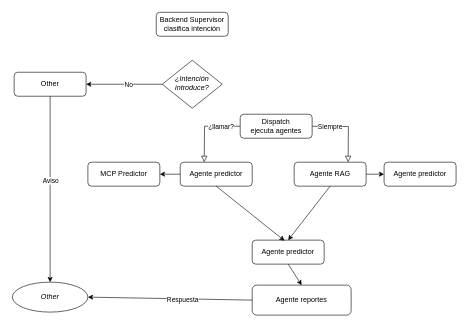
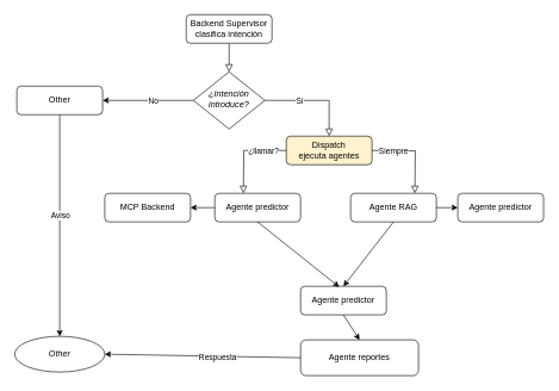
  <mxCell id="0" />
  <mxCell id="1" parent="0" />
+ <mxCell id="2" value="" style="rounded=0;html=1;jettySize=auto;orthogonalLoop=1;fontSize=11;endArrow=block;endFill=0;endSize=8;strokeWidth=1;shadow=0;labelBackgroundColor=none;edgeStyle=orthogonalEdgeStyle;" parent="1" source="3" target="6" edge="1"><mxGeometry relative="1" as="geometry" /></mxCell>
  <mxCell id="3" value="Backend Supervisor clasifica intención" style="rounded=1;whiteSpace=wrap;html=1;fontSize=12;glass=0;strokeWidth=1;shadow=0;" parent="1" vertex="1"><mxGeometry x="260" y="20" width="120" height="40" as="geometry" /></mxCell>
+ <mxCell id="4" value="" style="edgeStyle=orthogonalEdgeStyle;rounded=0;html=1;jettySize=auto;orthogonalLoop=1;fontSize=11;endArrow=block;endFill=0;endSize=8;strokeWidth=1;shadow=0;labelBackgroundColor=none;" parent="1" source="6" target="7" edge="1"><mxGeometry x="-0.053" relative="1" as="geometry"><mxPoint as="offset" /></mxGeometry></mxCell>
+ <mxCell id="5" value="Sí" style="edgeLabel;html=1;align=center;verticalAlign=middle;resizable=0;points=[];" vertex="1" connectable="0" parent="4"><mxGeometry x="-0.316" y="-4" relative="1" as="geometry"><mxPoint y="-4" as="offset" /></mxGeometry></mxCell>
  <mxCell id="6" value="&lt;em data-end=&quot;1314&quot; data-start=&quot;1291&quot;&gt;¿Intención introduce?&lt;/em&gt;" style="rhombus;whiteSpace=wrap;html=1;shadow=0;fontFamily=Helvetica;fontSize=12;align=center;strokeWidth=1;spacing=6;spacingTop=-4;" parent="1" vertex="1"><mxGeometry x="270" y="100" width="100" height="80" as="geometry" /></mxCell>
- <mxCell id="7" value="&lt;div&gt;Dispatch&lt;/div&gt;ejecuta agentes" style="rounded=1;whiteSpace=wrap;html=1;fontSize=12;glass=0;strokeWidth=1;shadow=0;" parent="1" vertex="1"><mxGeometry x="400" y="190" width="120" height="40" as="geometry" /></mxCell>
+ <mxCell id="7" value="&lt;div&gt;Dispatch&lt;/div&gt;ejecuta agentes" style="rounded=1;whiteSpace=wrap;html=1;fontSize=12;glass=0;strokeWidth=1;shadow=0;fillColor=#fff2cc;" parent="1" vertex="1"><mxGeometry x="400" y="190" width="120" height="40" as="geometry" /></mxCell>
  <mxCell id="8" value="" style="endArrow=classic;html=1;rounded=0;exitX=0;exitY=0.5;exitDx=0;exitDy=0;entryX=1;entryY=0.5;entryDx=0;entryDy=0;" edge="1" parent="1" source="6" target="11"><mxGeometry width="50" height="50" relative="1" as="geometry"><mxPoint x="350" y="230" as="sourcePoint" /><mxPoint x="190" y="140" as="targetPoint" /></mxGeometry></mxCell>
  <mxCell id="9" value="No" style="edgeLabel;html=1;align=center;verticalAlign=middle;resizable=0;points=[];" vertex="1" connectable="0" parent="8"><mxGeometry x="-0.1" relative="1" as="geometry"><mxPoint as="offset" /></mxGeometry></mxCell>
  <mxCell id="10" value="&lt;em&gt;Other&lt;/em&gt;" style="ellipse;whiteSpace=wrap;html=1;" vertex="1" parent="1"><mxGeometry x="20" y="470" width="126" height="50" as="geometry" /></mxCell>
  <mxCell id="11" value="Other" style="rounded=1;whiteSpace=wrap;html=1;fontSize=12;glass=0;strokeWidth=1;shadow=0;" vertex="1" parent="1"><mxGeometry x="23" y="120" width="120" height="40" as="geometry" /></mxCell>
  <mxCell id="12" value="" style="endArrow=classic;html=1;rounded=0;exitX=0.5;exitY=1;exitDx=0;exitDy=0;entryX=0.5;entryY=0;entryDx=0;entryDy=0;" edge="1" parent="1" source="11" target="10"><mxGeometry width="50" height="50" relative="1" as="geometry"><mxPoint x="193" y="190" as="sourcePoint" /><mxPoint x="113" y="190" as="targetPoint" /></mxGeometry></mxCell>
  <mxCell id="13" value="&lt;div&gt;Aviso&lt;/div&gt;" style="edgeLabel;html=1;align=center;verticalAlign=middle;resizable=0;points=[];" vertex="1" connectable="0" parent="12"><mxGeometry x="-0.1" relative="1" as="geometry"><mxPoint as="offset" /></mxGeometry></mxCell>
  <mxCell id="14" value="Agente predictor" style="rounded=1;whiteSpace=wrap;html=1;fontSize=12;glass=0;strokeWidth=1;shadow=0;" vertex="1" parent="1"><mxGeometry x="300" y="270" width="120" height="40" as="geometry" /></mxCell>
  <mxCell id="15" value="Agente RAG" style="rounded=1;whiteSpace=wrap;html=1;fontSize=12;glass=0;strokeWidth=1;shadow=0;" vertex="1" parent="1"><mxGeometry x="490" y="270" width="120" height="40" as="geometry" /></mxCell>
  <mxCell id="16" value="Agente predictor" style="rounded=1;whiteSpace=wrap;html=1;fontSize=12;glass=0;strokeWidth=1;shadow=0;" vertex="1" parent="1"><mxGeometry x="420" y="400" width="120" height="40" as="geometry" /></mxCell>
  <mxCell id="17" value="Agente reportes" style="rounded=1;whiteSpace=wrap;html=1;fontSize=12;glass=0;strokeWidth=1;shadow=0;" vertex="1" parent="1"><mxGeometry x="420" y="475" width="165" height="50" as="geometry" /></mxCell>
  <mxCell id="18" value="" style="endArrow=classic;html=1;rounded=0;exitX=0;exitY=0.5;exitDx=0;exitDy=0;entryX=1;entryY=0.5;entryDx=0;entryDy=0;" edge="1" parent="1" source="17" target="10"><mxGeometry width="50" height="50" relative="1" as="geometry"><mxPoint x="410" y="330" as="sourcePoint" /><mxPoint x="460" y="280" as="targetPoint" /></mxGeometry></mxCell>
  <mxCell id="19" value="Respuesta" style="edgeLabel;html=1;align=center;verticalAlign=middle;resizable=0;points=[];" vertex="1" connectable="0" parent="18"><mxGeometry x="-0.305" y="4" relative="1" as="geometry"><mxPoint x="-21" y="-4" as="offset" /></mxGeometry></mxCell>
  <mxCell id="20" value="" style="endArrow=classic;html=1;rounded=0;exitX=0.5;exitY=1;exitDx=0;exitDy=0;entryX=0.5;entryY=0;entryDx=0;entryDy=0;" edge="1" parent="1" source="16" target="17"><mxGeometry width="50" height="50" relative="1" as="geometry"><mxPoint x="410" y="330" as="sourcePoint" /><mxPoint x="460" y="280" as="targetPoint" /></mxGeometry></mxCell>
  <mxCell id="21" value="" style="edgeStyle=orthogonalEdgeStyle;rounded=0;html=1;jettySize=auto;orthogonalLoop=1;fontSize=11;endArrow=block;endFill=0;endSize=8;strokeWidth=1;shadow=0;labelBackgroundColor=none;" edge="1" parent="1"><mxGeometry x="-0.053" relative="1" as="geometry"><mxPoint as="offset" /><mxPoint x="520" y="210" as="sourcePoint" /><mxPoint x="580" y="270" as="targetPoint" /></mxGeometry></mxCell>
  <mxCell id="22" value="Siempre" style="edgeLabel;html=1;align=center;verticalAlign=middle;resizable=0;points=[];" vertex="1" connectable="0" parent="21"><mxGeometry x="-0.316" y="-4" relative="1" as="geometry"><mxPoint x="-11" y="-4" as="offset" /></mxGeometry></mxCell>
  <mxCell id="23" value="" style="edgeStyle=orthogonalEdgeStyle;rounded=0;html=1;jettySize=auto;orthogonalLoop=1;fontSize=11;endArrow=block;endFill=0;endSize=8;strokeWidth=1;shadow=0;labelBackgroundColor=none;exitX=0;exitY=0.5;exitDx=0;exitDy=0;" edge="1" parent="1" source="7"><mxGeometry x="-0.053" relative="1" as="geometry"><mxPoint as="offset" /><mxPoint x="390.52" y="210" as="sourcePoint" /><mxPoint x="340" y="270" as="targetPoint" /></mxGeometry></mxCell>
  <mxCell id="24" value="¿llamar?" style="edgeLabel;html=1;align=center;verticalAlign=middle;resizable=0;points=[];" vertex="1" connectable="0" parent="23"><mxGeometry x="-0.316" y="-4" relative="1" as="geometry"><mxPoint x="8" y="4" as="offset" /></mxGeometry></mxCell>
- <mxCell id="25" value="MCP Predictor" style="rounded=1;whiteSpace=wrap;html=1;fontSize=12;glass=0;strokeWidth=1;shadow=0;" vertex="1" parent="1"><mxGeometry x="146" y="270" width="120" height="40" as="geometry" /></mxCell>
+ <mxCell id="25" value="MCP Backend" style="rounded=1;whiteSpace=wrap;html=1;fontSize=12;glass=0;strokeWidth=1;shadow=0;" vertex="1" parent="1"><mxGeometry x="146" y="270" width="120" height="40" as="geometry" /></mxCell>
  <mxCell id="26" value="Agente predictor" style="rounded=1;whiteSpace=wrap;html=1;fontSize=12;glass=0;strokeWidth=1;shadow=0;" vertex="1" parent="1"><mxGeometry x="640" y="270" width="120" height="40" as="geometry" /></mxCell>
  <mxCell id="27" value="" style="endArrow=classic;html=1;rounded=0;exitX=0;exitY=0.5;exitDx=0;exitDy=0;entryX=1;entryY=0.5;entryDx=0;entryDy=0;" edge="1" parent="1" source="14" target="25"><mxGeometry width="50" height="50" relative="1" as="geometry"><mxPoint x="500" y="320" as="sourcePoint" /><mxPoint x="550" y="270" as="targetPoint" /></mxGeometry></mxCell>
  <mxCell id="28" value="" style="endArrow=classic;html=1;rounded=0;exitX=1;exitY=0.5;exitDx=0;exitDy=0;entryX=0;entryY=0.5;entryDx=0;entryDy=0;" edge="1" parent="1" source="15" target="26"><mxGeometry width="50" height="50" relative="1" as="geometry"><mxPoint x="500" y="320" as="sourcePoint" /><mxPoint x="550" y="270" as="targetPoint" /></mxGeometry></mxCell>
  <mxCell id="29" value="" style="endArrow=classic;html=1;rounded=0;entryX=0.5;entryY=0;entryDx=0;entryDy=0;exitX=0.5;exitY=1;exitDx=0;exitDy=0;" edge="1" parent="1" source="15" target="16"><mxGeometry width="50" height="50" relative="1" as="geometry"><mxPoint x="500" y="320" as="sourcePoint" /><mxPoint x="550" y="270" as="targetPoint" /></mxGeometry></mxCell>
  <mxCell id="30" value="" style="endArrow=classic;html=1;rounded=0;exitX=0.5;exitY=1;exitDx=0;exitDy=0;entryX=0.45;entryY=0.025;entryDx=0;entryDy=0;entryPerimeter=0;" edge="1" parent="1" source="14" target="16"><mxGeometry width="50" height="50" relative="1" as="geometry"><mxPoint x="500" y="320" as="sourcePoint" /><mxPoint x="550" y="270" as="targetPoint" /></mxGeometry></mxCell>
